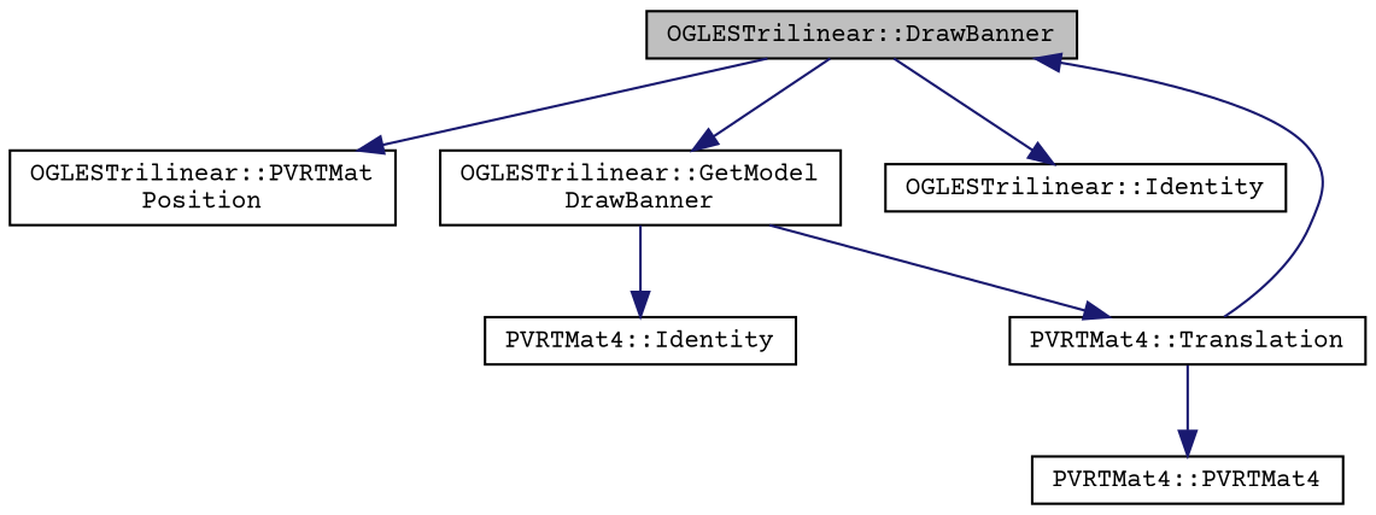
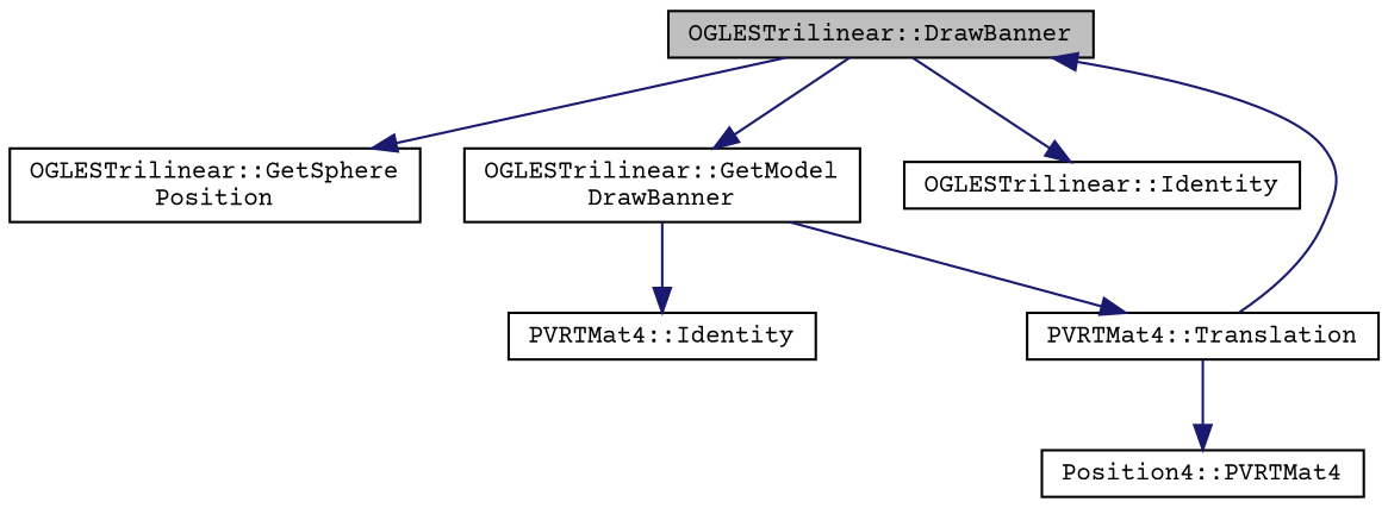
  digraph {
    fontname="Courier Prime"
    rankdir=TB
    node [color=black fillcolor=white fontname="Courier Prime" fontsize=10 shape=record style=filled]
    edge [color=midnightblue fontname="Courier Prime" fontsize=10 labelfontname=Helvetica labelfontsize=10 style=solid]
    n1 [fillcolor=grey75 fontcolor=black height=0.2 label="OGLESTrilinear::DrawBanner" width=0.4]
-   n2 [height=0.2 label="OGLESTrilinear::PVRTMat\lPosition" width=0.4]
+   n2 [height=0.2 label="OGLESTrilinear::GetSphere\lPosition" width=0.4]
    n3 [height=0.2 label="OGLESTrilinear::GetModel\lDrawBanner" width=0.4]
    n4 [height=0.2 label="OGLESTrilinear::Identity" width=0.4]
    n5 [height=0.2 label="PVRTMat4::Translation" width=0.4]
    n6 [height=0.2 label="PVRTMat4::Identity" width=0.4]
-   n7 [height=0.2 label="PVRTMat4::PVRTMat4" width=0.4]
+   n7 [height=0.2 label="Position4::PVRTMat4" width=0.4]
    n1 -> n2
    n1 -> n3
    n1 -> n4
    n3 -> n5
    n3 -> n6
    n5 -> n1
    n5 -> n7
  }
